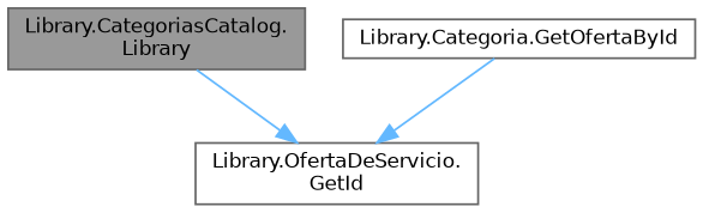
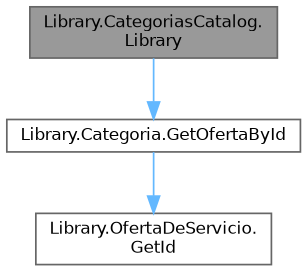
  digraph {
    rankdir=TB
    node [color=grey40 fillcolor=white fontname=Helvetica fontsize=10 shape=box style=filled]
    edge [color=steelblue1 fontname=Helvetica fontsize=10 labelfontname=Helvetica labelfontsize=10 style=solid]
    n1 [color=gray40 fillcolor=grey60 fontcolor=black height=0.2 label="Library.CategoriasCatalog.\lLibrary" width=0.4]
    n2 [height=0.2 label="Library.Categoria.GetOfertaById" width=0.4]
    n3 [height=0.2 label="Library.OfertaDeServicio.\lGetId" width=0.4]
-   n1 -> n3
+   n1 -> n2
    n2 -> n3
  }
